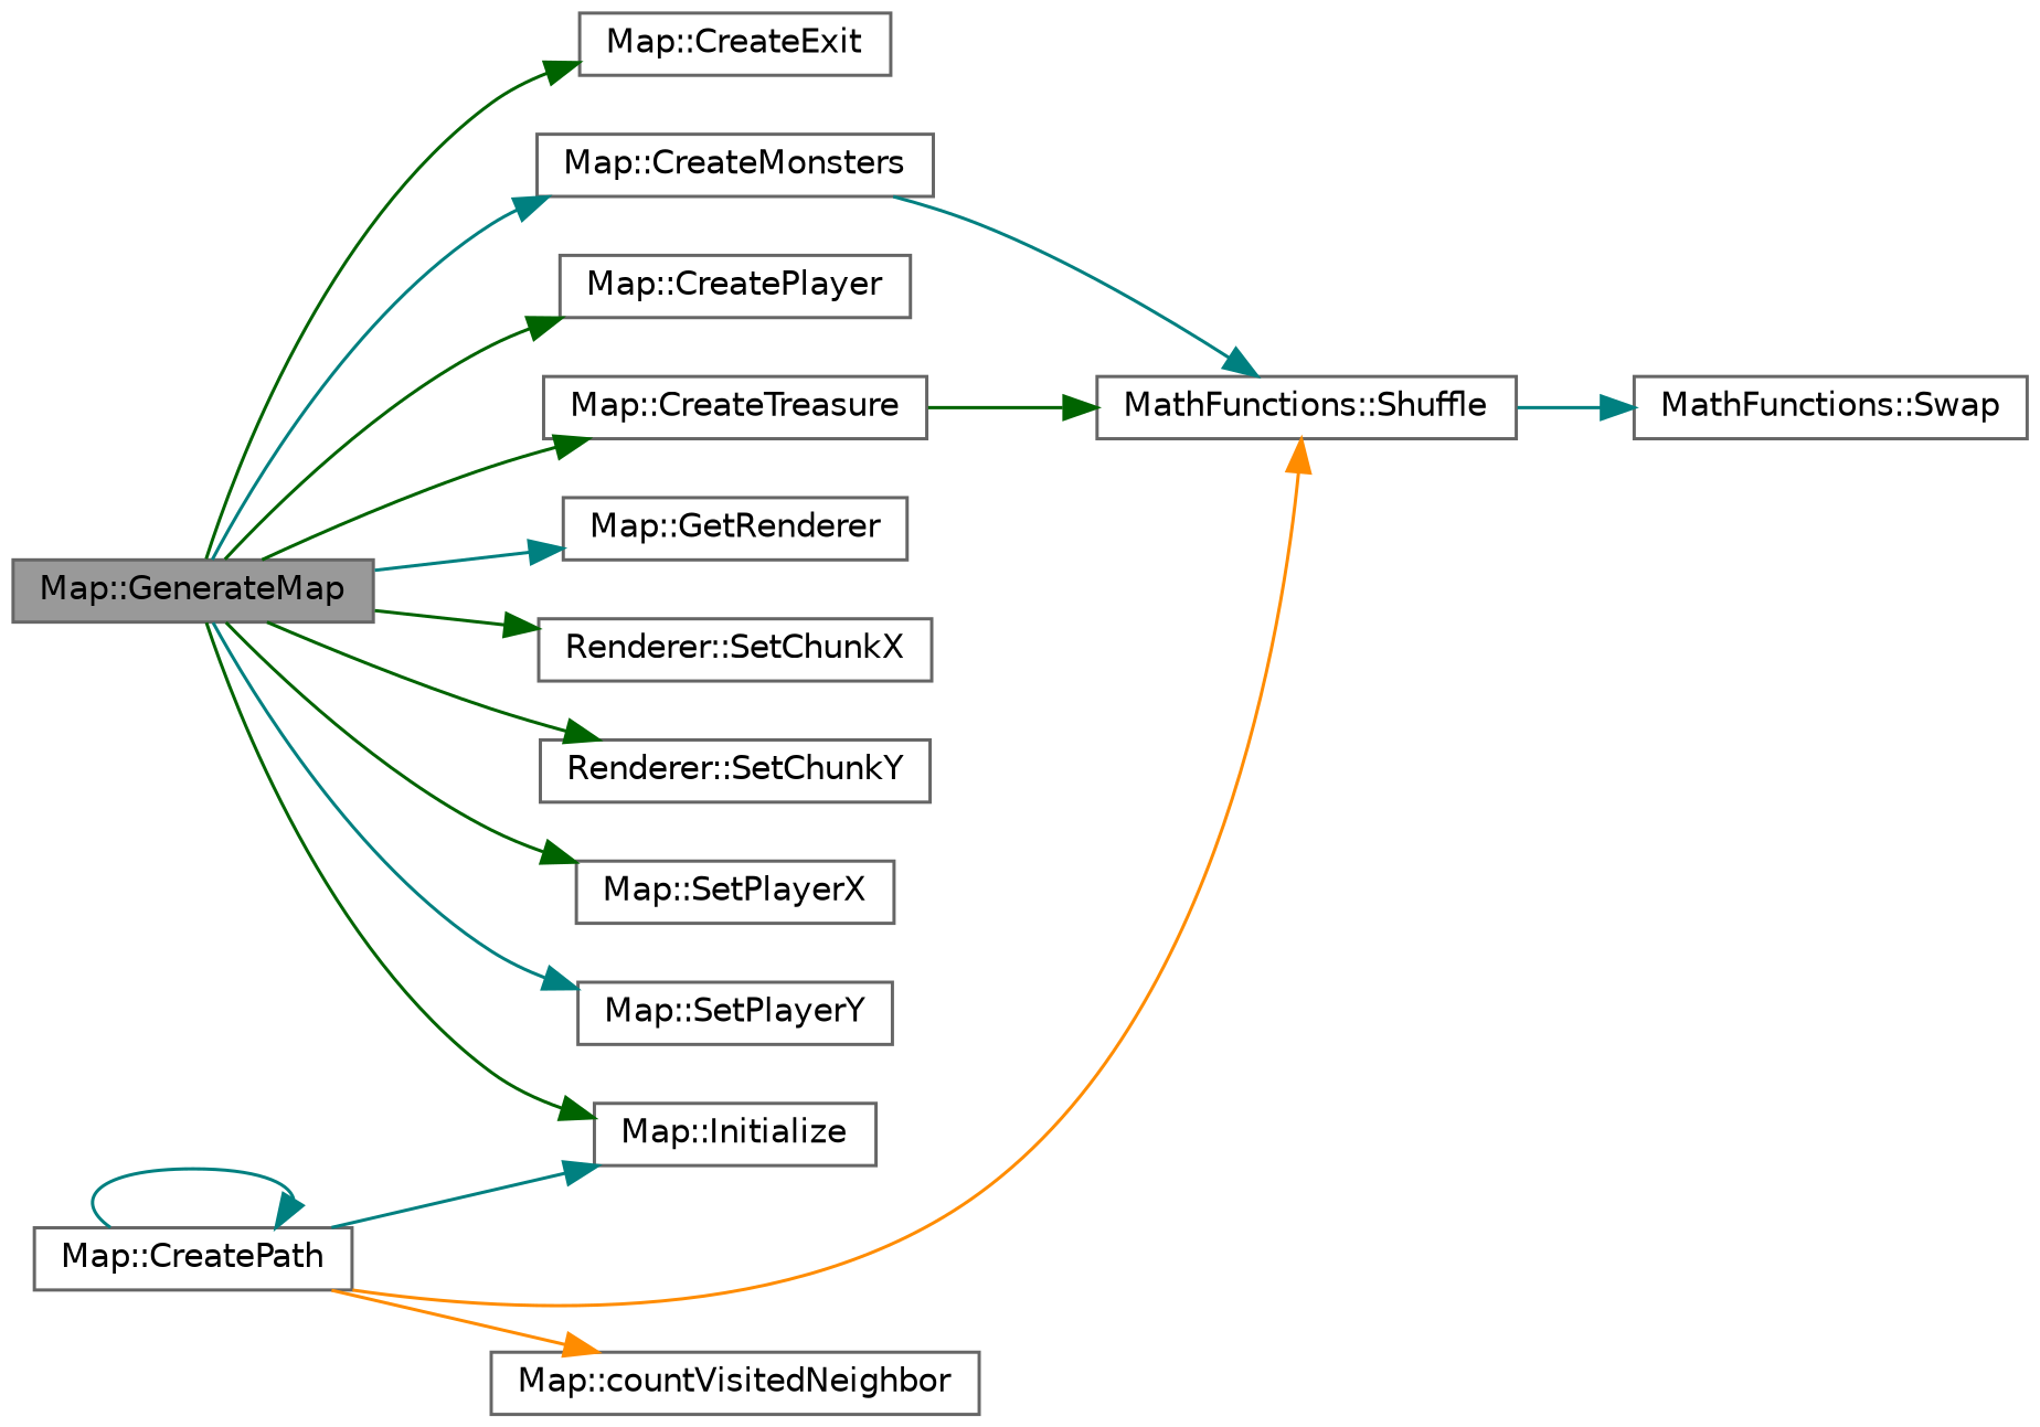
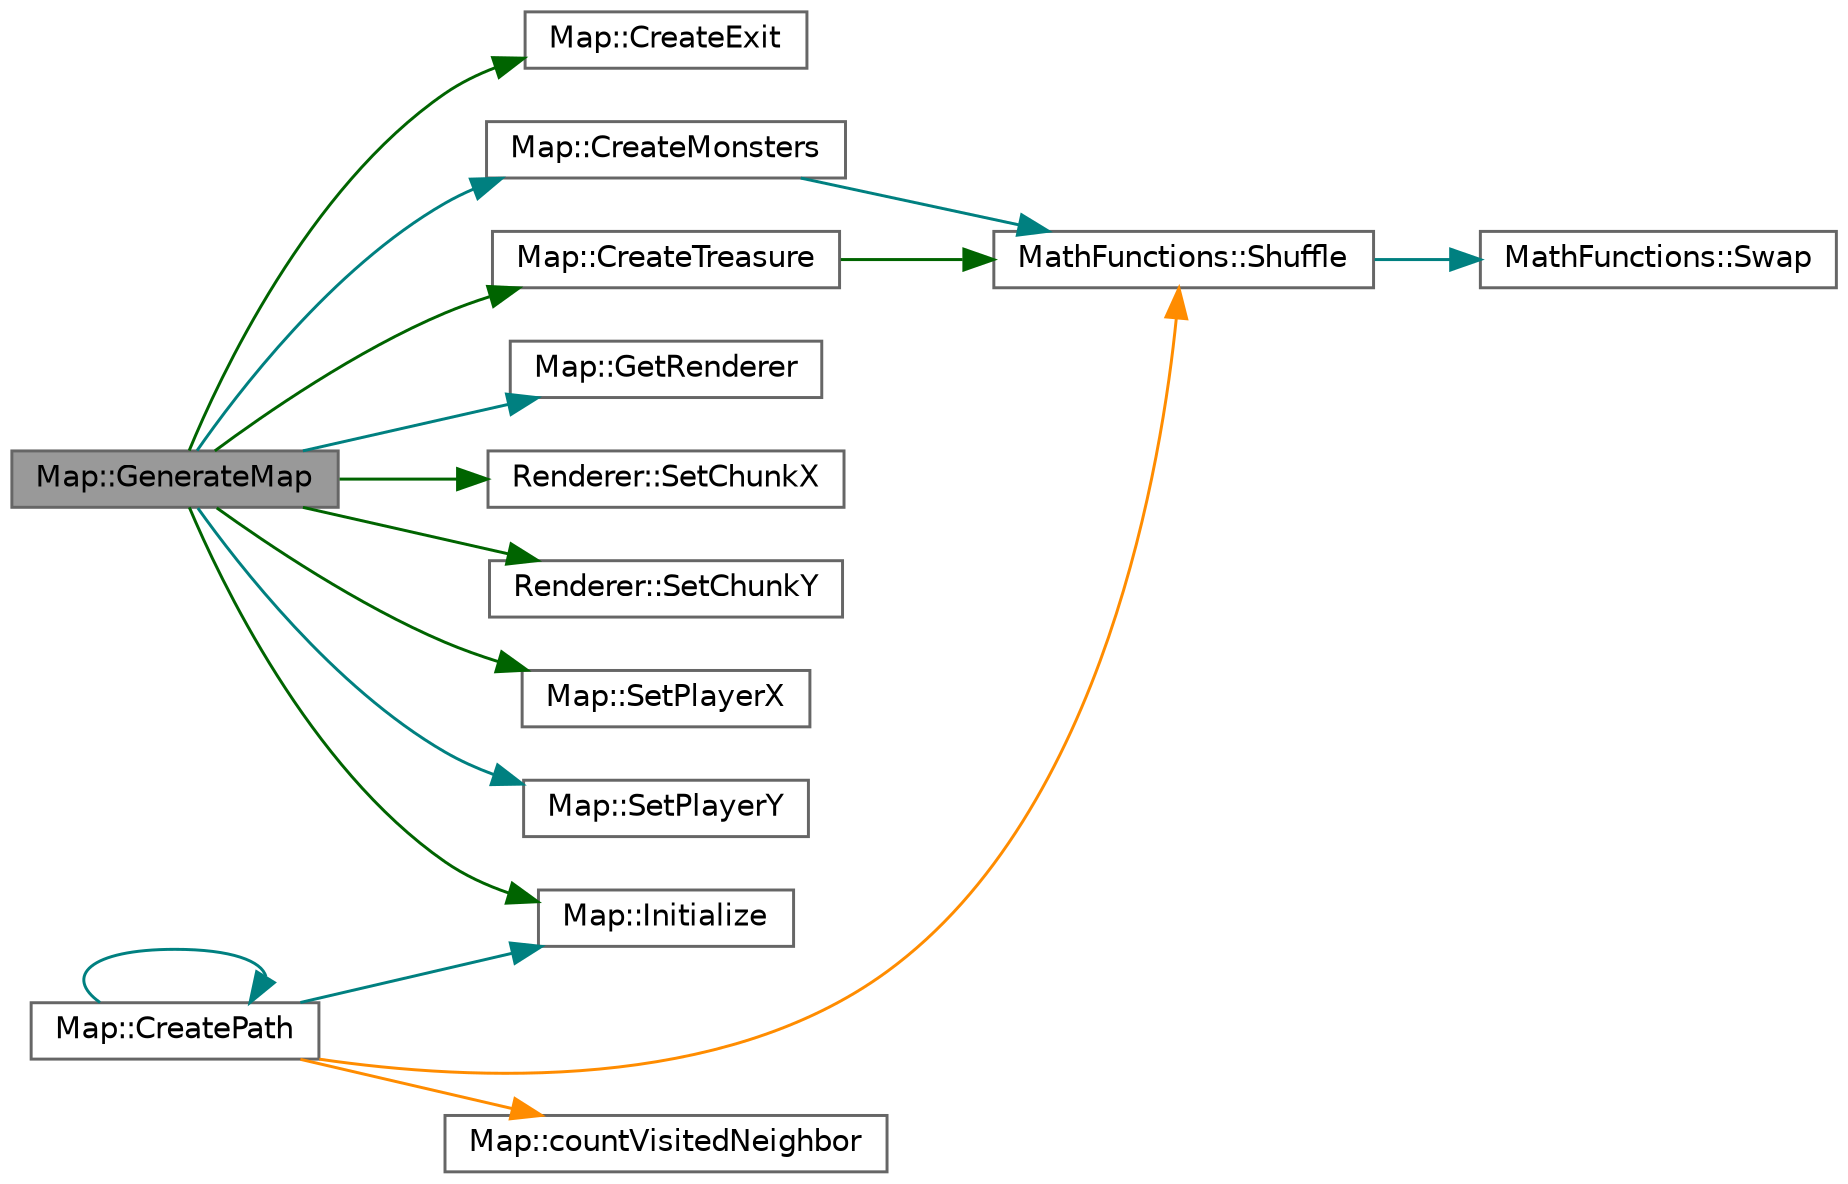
  digraph {
    rankdir=LR
    node [color=grey40 fillcolor=white fontname=Helvetica fontsize=10 shape=box style=filled]
    edge [color=darkgreen fontname=Helvetica fontsize=10 labelfontname=Helvetica labelfontsize=10 style=solid]
    n1 [color=gray40 fillcolor=grey60 fontcolor=black height=0.2 label="Map::GenerateMap" width=0.4]
    n2 [height=0.2 label="Map::CreateExit" width=0.4]
    n3 [height=0.2 label="Map::CreateMonsters" width=0.4]
-   n4 [height=0.2 label="Map::CreatePlayer" width=0.4]
    n5 [height=0.2 label="Map::CreateTreasure" width=0.4]
    n6 [height=0.2 label="Map::GetRenderer" width=0.4]
    n7 [height=0.2 label="Map::Initialize" width=0.4]
    n8 [height=0.2 label="Renderer::SetChunkX" width=0.4]
    n9 [height=0.2 label="Renderer::SetChunkY" width=0.4]
    n10 [height=0.2 label="Map::SetPlayerX" width=0.4]
    n11 [height=0.2 label="Map::SetPlayerY" width=0.4]
    n12 [height=0.2 label="MathFunctions::Shuffle" width=0.4]
    n13 [height=0.2 label="MathFunctions::Swap" width=0.4]
    n14 [height=0.2 label="Map::CreatePath" width=0.4]
    n15 [height=0.2 label="Map::countVisitedNeighbor" width=0.4]
    n1 -> n2
    n1 -> n3 [color=teal]
-   n1 -> n4
    n1 -> n5
    n1 -> n6 [color=teal]
    n1 -> n7
    n1 -> n8
    n1 -> n9
    n1 -> n10
    n1 -> n11 [color=teal]
    n3 -> n12 [color=teal]
    n5 -> n12
    n12 -> n13 [color=teal]
    n14 -> n7 [color=teal]
    n14 -> n12 [color=darkorange]
    n14 -> n14 [color=teal]
    n14 -> n15 [color=darkorange]
  }
